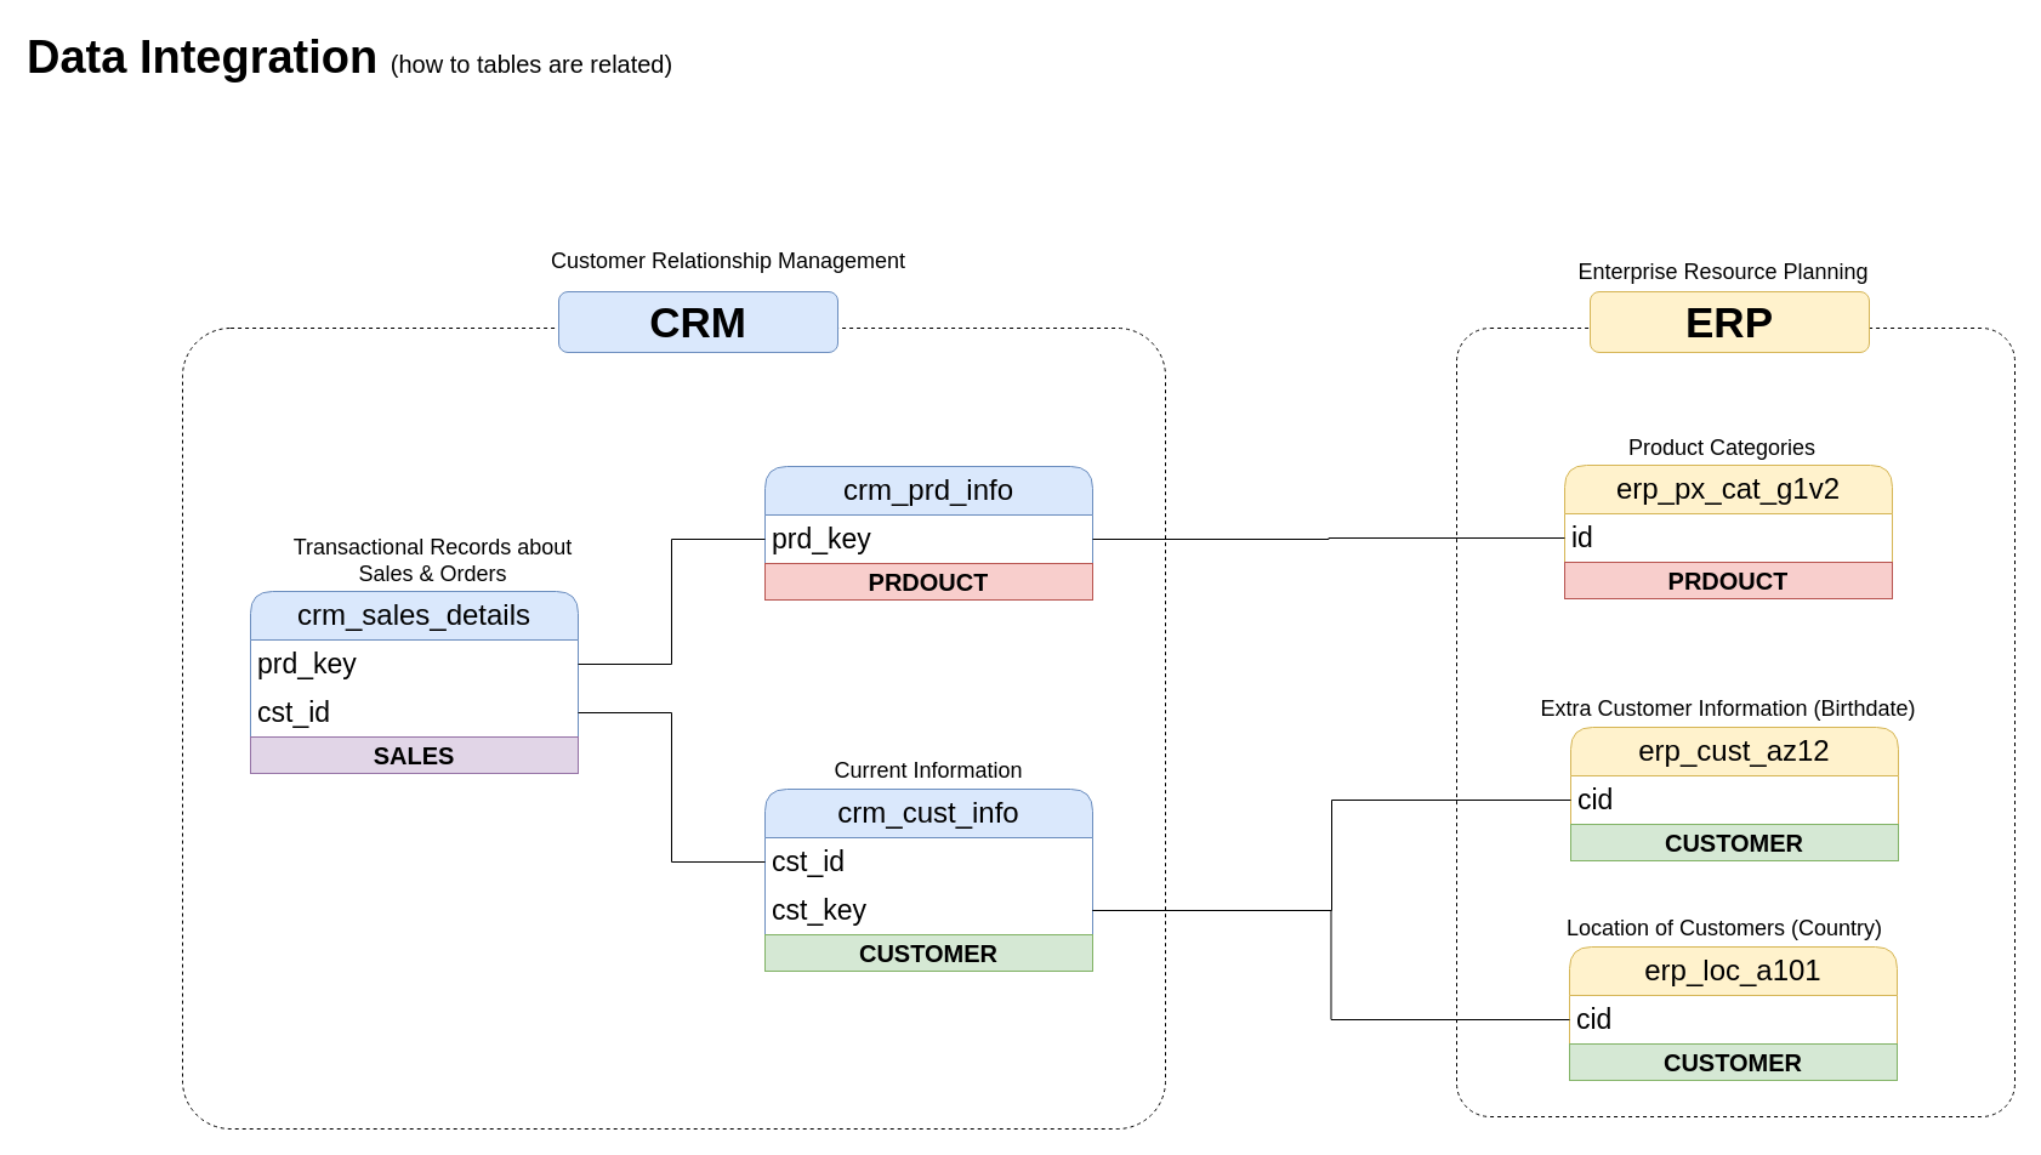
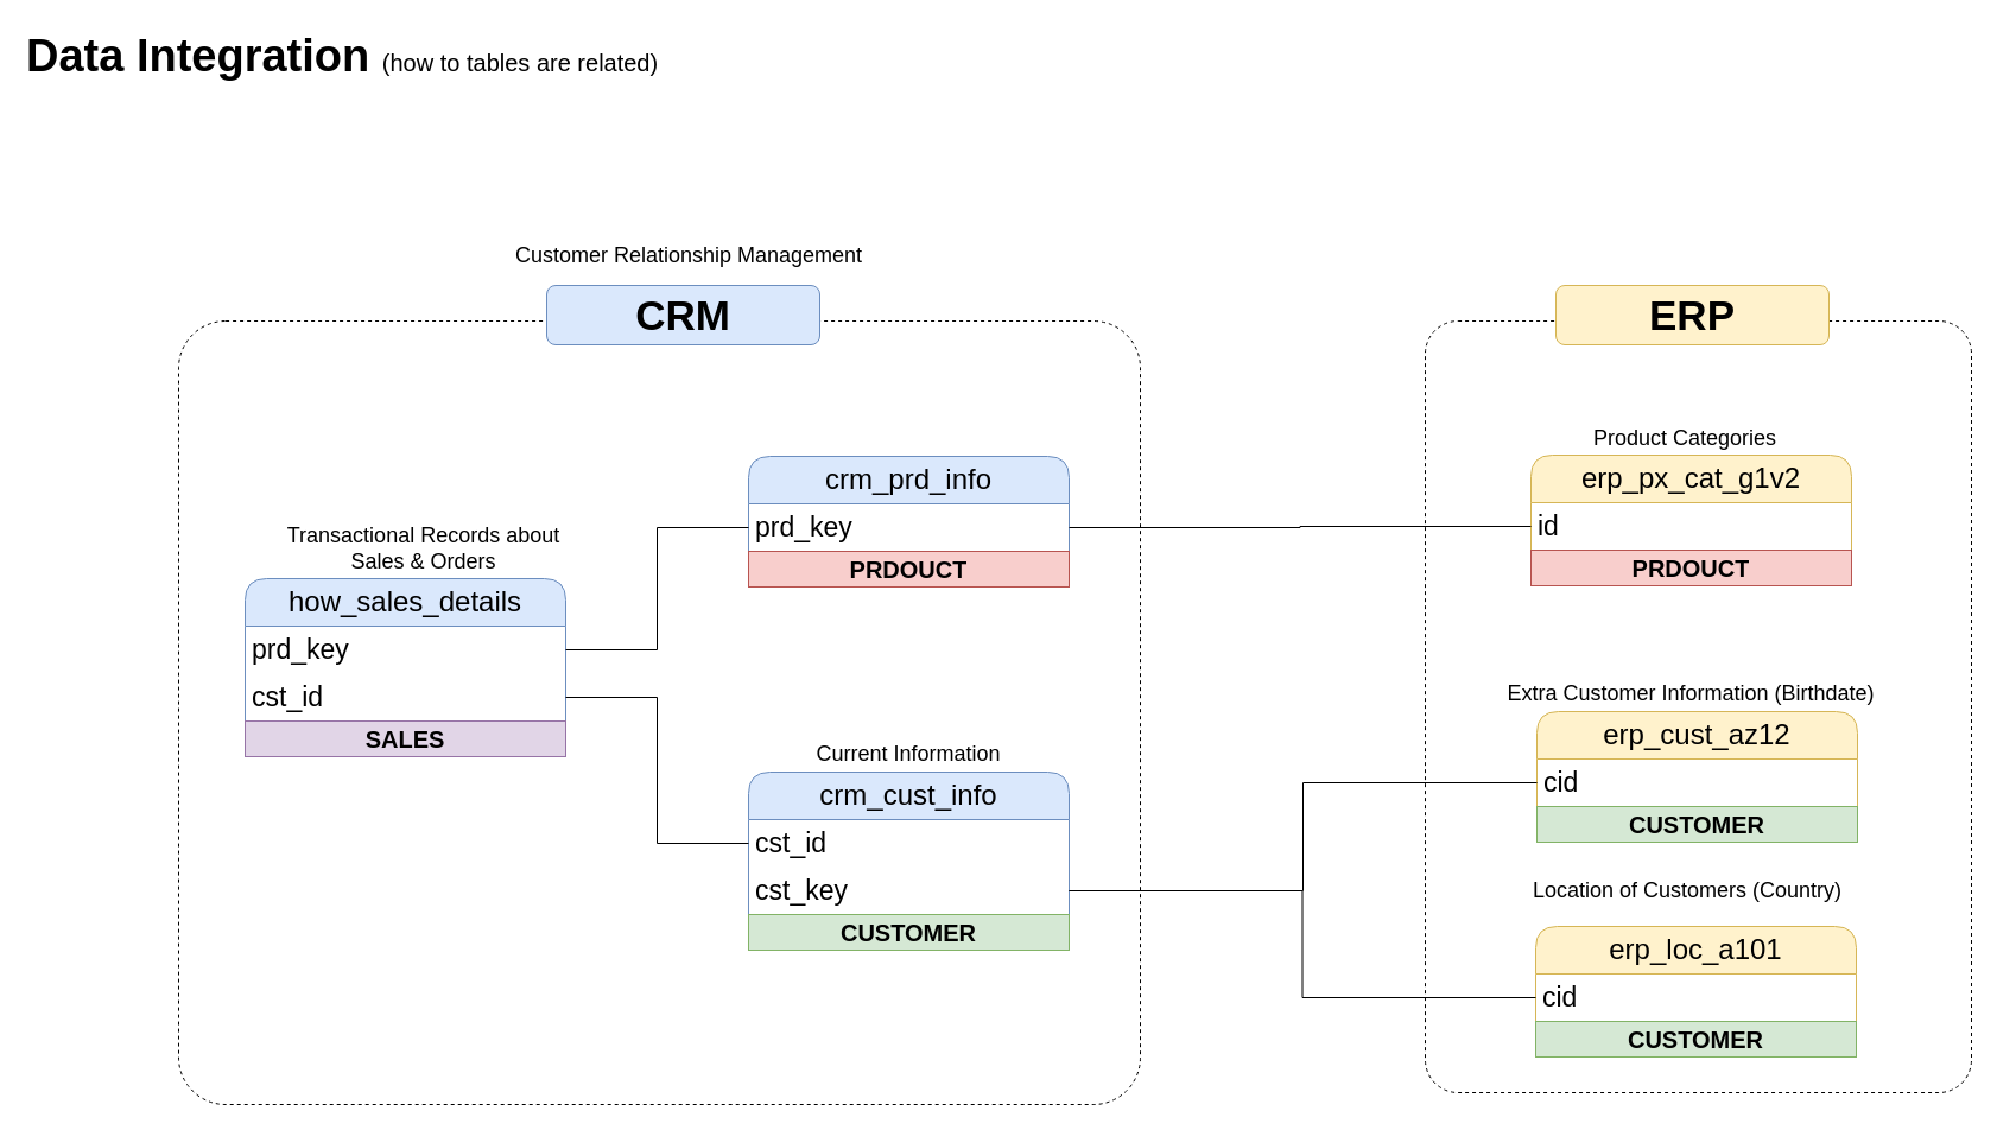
  <mxCell id="0" />
  <mxCell id="1" parent="0" />
  <mxCell id="2" value="" style="rounded=1;whiteSpace=wrap;html=1;arcSize=6;fillColor=none;dashed=1;" vertex="1" parent="1"><mxGeometry x="150" y="270" width="810" height="660" as="geometry" /></mxCell>
  <mxCell id="3" value="" style="rounded=1;whiteSpace=wrap;html=1;arcSize=6;fillColor=none;dashed=1;" vertex="1" parent="1"><mxGeometry x="1200" y="270" width="460" height="650" as="geometry" /></mxCell>
  <mxCell id="4" value="&lt;font style=&quot;&quot;&gt;&lt;b&gt;Data Integration&amp;nbsp;&lt;/b&gt;&lt;font style=&quot;font-size: 20px;&quot;&gt;(how to tables are related)&lt;/font&gt;&lt;br style=&quot;font-size: 38px;&quot;&gt;&lt;/font&gt;" style="text;html=1;strokeColor=none;fillColor=none;align=left;verticalAlign=middle;whiteSpace=wrap;rounded=1;fontSize=38;fontFamily=Helvetica;" vertex="1" parent="1"><mxGeometry x="20" y="20" width="770" height="54" as="geometry" /></mxCell>
  <mxCell id="5" value="crm_cust_info" style="swimlane;fontStyle=0;childLayout=stackLayout;horizontal=1;startSize=40;horizontalStack=0;resizeParent=1;resizeParentMax=0;resizeLast=0;collapsible=1;marginBottom=0;whiteSpace=wrap;html=1;rounded=1;fillColor=#dae8fc;strokeColor=#6c8ebf;fontSize=24;" vertex="1" parent="1"><mxGeometry x="630" y="650" width="270" height="150" as="geometry" /></mxCell>
  <mxCell id="6" value="cst_id" style="text;strokeColor=none;fillColor=none;align=left;verticalAlign=middle;spacingLeft=4;spacingRight=4;overflow=hidden;points=[[0,0.5],[1,0.5]];portConstraint=eastwest;rotatable=0;whiteSpace=wrap;html=1;fontSize=23;" vertex="1" parent="5"><mxGeometry y="40" width="270" height="40" as="geometry" /></mxCell>
  <mxCell id="7" value="cst_key" style="text;strokeColor=none;fillColor=none;align=left;verticalAlign=middle;spacingLeft=4;spacingRight=4;overflow=hidden;points=[[0,0.5],[1,0.5]];portConstraint=eastwest;rotatable=0;whiteSpace=wrap;html=1;fontSize=23;" vertex="1" parent="5"><mxGeometry y="80" width="270" height="40" as="geometry" /></mxCell>
  <mxCell id="8" value="CUSTOMER" style="text;html=1;strokeColor=#82b366;fillColor=#d5e8d4;align=center;verticalAlign=middle;whiteSpace=wrap;overflow=hidden;fontSize=20;fontStyle=1" vertex="1" parent="5"><mxGeometry y="120" width="270" height="30" as="geometry" /></mxCell>
  <mxCell id="9" value="&lt;font style=&quot;font-size: 18px;&quot;&gt;Current Information&lt;/font&gt;" style="text;html=1;strokeColor=none;fillColor=none;align=center;verticalAlign=middle;whiteSpace=wrap;rounded=0;fontSize=18;" vertex="1" parent="1"><mxGeometry x="635" y="620" width="260" height="30" as="geometry" /></mxCell>
  <mxCell id="10" value="crm_prd_info" style="swimlane;fontStyle=0;childLayout=stackLayout;horizontal=1;startSize=40;horizontalStack=0;resizeParent=1;resizeParentMax=0;resizeLast=0;collapsible=1;marginBottom=0;whiteSpace=wrap;html=1;rounded=1;fillColor=#dae8fc;strokeColor=#6c8ebf;fontSize=24;" vertex="1" parent="1"><mxGeometry x="630" y="384" width="270" height="110" as="geometry" /></mxCell>
  <mxCell id="11" value="prd_key" style="text;strokeColor=none;fillColor=none;align=left;verticalAlign=middle;spacingLeft=4;spacingRight=4;overflow=hidden;points=[[0,0.5],[1,0.5]];portConstraint=eastwest;rotatable=0;whiteSpace=wrap;html=1;fontSize=23;" vertex="1" parent="10"><mxGeometry y="40" width="270" height="40" as="geometry" /></mxCell>
  <mxCell id="12" value="PRDOUCT" style="text;html=1;strokeColor=#b85450;fillColor=#f8cecc;align=center;verticalAlign=middle;whiteSpace=wrap;overflow=hidden;fontSize=20;fontStyle=1" vertex="1" parent="10"><mxGeometry y="80" width="270" height="30" as="geometry" /></mxCell>
- <mxCell id="13" value="crm_sales_details" style="swimlane;fontStyle=0;childLayout=stackLayout;horizontal=1;startSize=40;horizontalStack=0;resizeParent=1;resizeParentMax=0;resizeLast=0;collapsible=1;marginBottom=0;whiteSpace=wrap;html=1;rounded=1;fillColor=#dae8fc;strokeColor=#6c8ebf;fontSize=24;" vertex="1" parent="1"><mxGeometry x="206" y="487" width="270" height="150" as="geometry" /></mxCell>
+ <mxCell id="13" value="how_sales_details" style="swimlane;fontStyle=0;childLayout=stackLayout;horizontal=1;startSize=40;horizontalStack=0;resizeParent=1;resizeParentMax=0;resizeLast=0;collapsible=1;marginBottom=0;whiteSpace=wrap;html=1;rounded=1;fillColor=#dae8fc;strokeColor=#6c8ebf;fontSize=24;" vertex="1" parent="1"><mxGeometry x="206" y="487" width="270" height="150" as="geometry" /></mxCell>
  <mxCell id="14" value="prd_key" style="text;strokeColor=none;fillColor=none;align=left;verticalAlign=middle;spacingLeft=4;spacingRight=4;overflow=hidden;points=[[0,0.5],[1,0.5]];portConstraint=eastwest;rotatable=0;whiteSpace=wrap;html=1;fontSize=23;" vertex="1" parent="13"><mxGeometry y="40" width="270" height="40" as="geometry" /></mxCell>
  <mxCell id="15" value="cst_id" style="text;strokeColor=none;fillColor=none;align=left;verticalAlign=middle;spacingLeft=4;spacingRight=4;overflow=hidden;points=[[0,0.5],[1,0.5]];portConstraint=eastwest;rotatable=0;whiteSpace=wrap;html=1;fontSize=23;" vertex="1" parent="13"><mxGeometry y="80" width="270" height="40" as="geometry" /></mxCell>
  <mxCell id="16" value="SALES" style="text;html=1;strokeColor=#9673a6;fillColor=#e1d5e7;align=center;verticalAlign=middle;whiteSpace=wrap;overflow=hidden;fontSize=20;fontStyle=1" vertex="1" parent="13"><mxGeometry y="120" width="270" height="30" as="geometry" /></mxCell>
  <mxCell id="17" value="&lt;font style=&quot;font-size: 18px;&quot;&gt;Transactional Records about Sales &amp;amp; Orders&lt;/font&gt;" style="text;html=1;strokeColor=none;fillColor=none;align=center;verticalAlign=middle;whiteSpace=wrap;rounded=0;fontSize=18;" vertex="1" parent="1"><mxGeometry x="223.5" y="447" width="265" height="30" as="geometry" /></mxCell>
  <mxCell id="18" style="edgeStyle=orthogonalEdgeStyle;rounded=0;orthogonalLoop=1;jettySize=auto;html=1;entryX=0;entryY=0.5;entryDx=0;entryDy=0;endArrow=none;endFill=0;" edge="1" parent="1" source="15" target="6"><mxGeometry relative="1" as="geometry" /></mxCell>
  <mxCell id="19" style="edgeStyle=orthogonalEdgeStyle;rounded=0;orthogonalLoop=1;jettySize=auto;html=1;entryX=0;entryY=0.5;entryDx=0;entryDy=0;endArrow=none;endFill=0;" edge="1" parent="1" source="14" target="11"><mxGeometry relative="1" as="geometry"><mxPoint x="520" y="520" as="sourcePoint" /></mxGeometry></mxCell>
  <mxCell id="20" value="erp_cust_az12" style="swimlane;fontStyle=0;childLayout=stackLayout;horizontal=1;startSize=40;horizontalStack=0;resizeParent=1;resizeParentMax=0;resizeLast=0;collapsible=1;marginBottom=0;whiteSpace=wrap;html=1;rounded=1;fillColor=#fff2cc;strokeColor=#d6b656;fontSize=24;" vertex="1" parent="1"><mxGeometry x="1294" y="599" width="270" height="110" as="geometry" /></mxCell>
  <mxCell id="21" value="cid" style="text;strokeColor=none;fillColor=none;align=left;verticalAlign=middle;spacingLeft=4;spacingRight=4;overflow=hidden;points=[[0,0.5],[1,0.5]];portConstraint=eastwest;rotatable=0;whiteSpace=wrap;html=1;fontSize=23;" vertex="1" parent="20"><mxGeometry y="40" width="270" height="40" as="geometry" /></mxCell>
  <mxCell id="22" value="CUSTOMER" style="text;html=1;strokeColor=#82b366;fillColor=#d5e8d4;align=center;verticalAlign=middle;whiteSpace=wrap;overflow=hidden;fontSize=20;fontStyle=1" vertex="1" parent="20"><mxGeometry y="80" width="270" height="30" as="geometry" /></mxCell>
  <mxCell id="23" value="&lt;font style=&quot;font-size: 18px;&quot;&gt;Extra Customer Information (Birthdate)&lt;/font&gt;" style="text;html=1;strokeColor=none;fillColor=none;align=center;verticalAlign=middle;whiteSpace=wrap;rounded=0;fontSize=18;" vertex="1" parent="1"><mxGeometry x="1244" y="569" width="360" height="30" as="geometry" /></mxCell>
  <mxCell id="24" value="erp_loc_a101" style="swimlane;fontStyle=0;childLayout=stackLayout;horizontal=1;startSize=40;horizontalStack=0;resizeParent=1;resizeParentMax=0;resizeLast=0;collapsible=1;marginBottom=0;whiteSpace=wrap;html=1;rounded=1;fillColor=#fff2cc;strokeColor=#d6b656;fontSize=24;" vertex="1" parent="1"><mxGeometry x="1293" y="780" width="270" height="110" as="geometry" /></mxCell>
  <mxCell id="25" value="cid" style="text;strokeColor=none;fillColor=none;align=left;verticalAlign=middle;spacingLeft=4;spacingRight=4;overflow=hidden;points=[[0,0.5],[1,0.5]];portConstraint=eastwest;rotatable=0;whiteSpace=wrap;html=1;fontSize=23;" vertex="1" parent="24"><mxGeometry y="40" width="270" height="40" as="geometry" /></mxCell>
  <mxCell id="26" value="CUSTOMER" style="text;html=1;strokeColor=#82b366;fillColor=#d5e8d4;align=center;verticalAlign=middle;whiteSpace=wrap;overflow=hidden;fontSize=20;fontStyle=1" vertex="1" parent="24"><mxGeometry y="80" width="270" height="30" as="geometry" /></mxCell>
- <mxCell id="27" value="&lt;font style=&quot;font-size: 18px;&quot;&gt;Location of Customers (Country)&lt;/font&gt;" style="text;html=1;strokeColor=none;fillColor=none;align=center;verticalAlign=middle;whiteSpace=wrap;rounded=0;fontSize=18;" vertex="1" parent="1"><mxGeometry x="1241" y="750" width="360" height="30" as="geometry" /></mxCell>
+ <mxCell id="27" value="&lt;font style=&quot;font-size: 18px;&quot;&gt;Location of Customers (Country)&lt;/font&gt;" style="text;html=1;strokeColor=none;fillColor=none;align=center;verticalAlign=middle;whiteSpace=wrap;rounded=0;fontSize=18;" vertex="1" parent="1"><mxGeometry x="1241" y="735" width="360" height="30" as="geometry" /></mxCell>
  <mxCell id="28" value="erp_px_cat_g1v2" style="swimlane;fontStyle=0;childLayout=stackLayout;horizontal=1;startSize=40;horizontalStack=0;resizeParent=1;resizeParentMax=0;resizeLast=0;collapsible=1;marginBottom=0;whiteSpace=wrap;html=1;rounded=1;fillColor=#fff2cc;strokeColor=#d6b656;fontSize=24;" vertex="1" parent="1"><mxGeometry x="1289" y="383" width="270" height="110" as="geometry" /></mxCell>
  <mxCell id="29" value="id" style="text;strokeColor=none;fillColor=none;align=left;verticalAlign=middle;spacingLeft=4;spacingRight=4;overflow=hidden;points=[[0,0.5],[1,0.5]];portConstraint=eastwest;rotatable=0;whiteSpace=wrap;html=1;fontSize=23;" vertex="1" parent="28"><mxGeometry y="40" width="270" height="40" as="geometry" /></mxCell>
  <mxCell id="30" value="PRDOUCT" style="text;html=1;strokeColor=#b85450;fillColor=#f8cecc;align=center;verticalAlign=middle;whiteSpace=wrap;overflow=hidden;fontSize=20;fontStyle=1" vertex="1" parent="28"><mxGeometry y="80" width="270" height="30" as="geometry" /></mxCell>
  <mxCell id="31" value="&lt;font style=&quot;font-size: 18px;&quot;&gt;Product Categories&lt;/font&gt;" style="text;html=1;strokeColor=none;fillColor=none;align=center;verticalAlign=middle;whiteSpace=wrap;rounded=0;fontSize=18;" vertex="1" parent="1"><mxGeometry x="1239" y="354" width="360" height="30" as="geometry" /></mxCell>
  <mxCell id="32" style="edgeStyle=orthogonalEdgeStyle;rounded=0;orthogonalLoop=1;jettySize=auto;html=1;entryX=1;entryY=0.5;entryDx=0;entryDy=0;endArrow=none;endFill=0;" edge="1" parent="1" source="29" target="11"><mxGeometry relative="1" as="geometry" /></mxCell>
  <mxCell id="33" value="&lt;font style=&quot;font-size: 35px;&quot;&gt;&lt;b&gt;CRM&lt;/b&gt;&lt;/font&gt;" style="rounded=1;whiteSpace=wrap;html=1;fillColor=#dae8fc;strokeColor=#6c8ebf;" vertex="1" parent="1"><mxGeometry x="460" y="240" width="230" height="50" as="geometry" /></mxCell>
  <mxCell id="34" value="&lt;font style=&quot;font-size: 35px;&quot;&gt;&lt;b&gt;ERP&lt;/b&gt;&lt;/font&gt;" style="rounded=1;whiteSpace=wrap;html=1;fillColor=#fff2cc;strokeColor=#d6b656;" vertex="1" parent="1"><mxGeometry x="1310" y="240" width="230" height="50" as="geometry" /></mxCell>
  <mxCell id="35" style="edgeStyle=orthogonalEdgeStyle;rounded=0;orthogonalLoop=1;jettySize=auto;html=1;entryX=1;entryY=0.5;entryDx=0;entryDy=0;endArrow=none;endFill=0;" edge="1" parent="1" source="25" target="7"><mxGeometry relative="1" as="geometry" /></mxCell>
  <mxCell id="36" style="edgeStyle=orthogonalEdgeStyle;rounded=0;orthogonalLoop=1;jettySize=auto;html=1;entryX=1;entryY=0.5;entryDx=0;entryDy=0;endArrow=none;endFill=0;" edge="1" parent="1" source="21" target="7"><mxGeometry relative="1" as="geometry" /></mxCell>
- <mxCell id="37" value="&lt;font style=&quot;font-size: 18px;&quot;&gt;Customer Relationship Management&lt;/font&gt;" style="text;html=1;strokeColor=none;fillColor=none;align=center;verticalAlign=middle;whiteSpace=wrap;rounded=0;fontSize=18;" vertex="1" parent="1"><mxGeometry x="420" y="200" width="360" height="30" as="geometry" /></mxCell>
- <mxCell id="38" value="&lt;font style=&quot;font-size: 18px;&quot;&gt;Enterprise Resource Planning&lt;/font&gt;" style="text;html=1;strokeColor=none;fillColor=none;align=center;verticalAlign=middle;whiteSpace=wrap;rounded=0;fontSize=18;" vertex="1" parent="1"><mxGeometry x="1240" y="209" width="360" height="30" as="geometry" /></mxCell>
+ <mxCell id="37" value="&lt;font style=&quot;font-size: 18px;&quot;&gt;Customer Relationship Management&lt;/font&gt;" style="text;html=1;strokeColor=none;fillColor=none;align=center;verticalAlign=middle;whiteSpace=wrap;rounded=0;fontSize=18;" vertex="1" parent="1"><mxGeometry x="400" y="200" width="360" height="30" as="geometry" /></mxCell>
